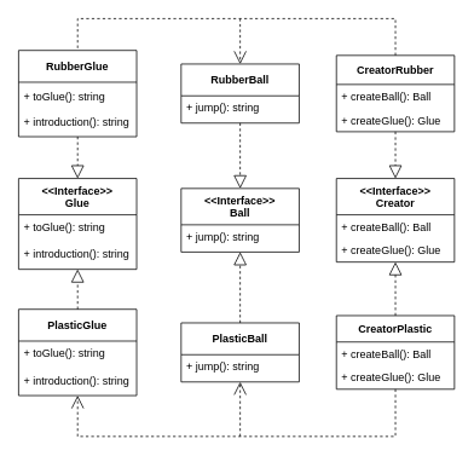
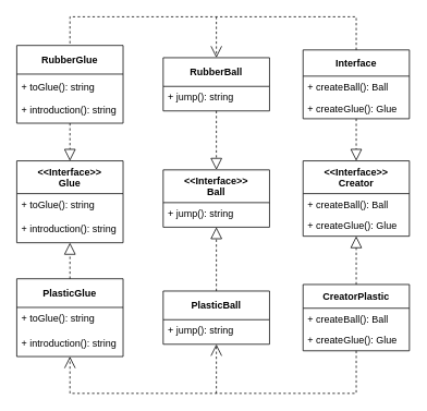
  <mxCell id="0" />
  <mxCell id="1" parent="0" />
  <mxCell id="2" value="&lt;&lt;Interface&gt;&gt;&#10;Ball" style="swimlane;fontStyle=1;align=center;verticalAlign=top;childLayout=stackLayout;horizontal=1;startSize=40;horizontalStack=0;resizeParent=1;resizeParentMax=0;resizeLast=0;collapsible=1;marginBottom=0;fontColor=#000000;" parent="1" vertex="1"><mxGeometry x="199" y="207" width="130" height="70" as="geometry" /></mxCell>
  <mxCell id="3" value="+ jump(): string" style="text;strokeColor=none;fillColor=none;align=left;verticalAlign=top;spacingLeft=4;spacingRight=4;overflow=hidden;rotatable=0;points=[[0,0.5],[1,0.5]];portConstraint=eastwest;" parent="2" vertex="1"><mxGeometry y="40" width="130" height="30" as="geometry" /></mxCell>
  <mxCell id="4" value="Use" style="endArrow=open;endSize=12;dashed=1;rounded=0;fontColor=#000000;textOpacity=0;" parent="1" source="11" target="24" edge="1"><mxGeometry x="0.007" y="-74" width="160" relative="1" as="geometry"><mxPoint x="-30" y="602" as="sourcePoint" /><mxPoint x="178" y="602.571" as="targetPoint" /><Array as="points"><mxPoint x="435" y="480" /><mxPoint x="85" y="480" /></Array><mxPoint as="offset" /></mxGeometry></mxCell>
  <mxCell id="5" value="&lt;&lt;Interface&gt;&gt;&#10;Creator" style="swimlane;fontStyle=1;childLayout=stackLayout;horizontal=1;startSize=40;fillColor=none;horizontalStack=0;resizeParent=1;resizeParentMax=0;resizeLast=0;collapsible=1;marginBottom=0;" parent="1" vertex="1"><mxGeometry x="370" y="196" width="130" height="92" as="geometry" /></mxCell>
  <mxCell id="6" value="+ createBall(): Ball" style="text;strokeColor=none;fillColor=none;align=left;verticalAlign=top;spacingLeft=4;spacingRight=4;overflow=hidden;rotatable=0;points=[[0,0.5],[1,0.5]];portConstraint=eastwest;" parent="5" vertex="1"><mxGeometry y="40" width="130" height="26" as="geometry" /></mxCell>
  <mxCell id="7" value="+ createGlue(): Glue" style="text;strokeColor=none;fillColor=none;align=left;verticalAlign=top;spacingLeft=4;spacingRight=4;overflow=hidden;rotatable=0;points=[[0,0.5],[1,0.5]];portConstraint=eastwest;" parent="5" vertex="1"><mxGeometry y="66" width="130" height="26" as="geometry" /></mxCell>
- <mxCell id="8" value="CreatorRubber" style="swimlane;fontStyle=1;childLayout=stackLayout;horizontal=1;startSize=32;fillColor=none;horizontalStack=0;resizeParent=1;resizeParentMax=0;resizeLast=0;collapsible=1;marginBottom=0;" parent="1" vertex="1"><mxGeometry x="370" y="60.5" width="130" height="84" as="geometry" /></mxCell>
+ <mxCell id="8" value="Interface" style="swimlane;fontStyle=1;childLayout=stackLayout;horizontal=1;startSize=32;fillColor=none;horizontalStack=0;resizeParent=1;resizeParentMax=0;resizeLast=0;collapsible=1;marginBottom=0;" parent="1" vertex="1"><mxGeometry x="370" y="60.5" width="130" height="84" as="geometry" /></mxCell>
  <mxCell id="9" value="+ createBall(): Ball" style="text;strokeColor=none;fillColor=none;align=left;verticalAlign=top;spacingLeft=4;spacingRight=4;overflow=hidden;rotatable=0;points=[[0,0.5],[1,0.5]];portConstraint=eastwest;" parent="8" vertex="1"><mxGeometry y="32" width="130" height="26" as="geometry" /></mxCell>
  <mxCell id="10" value="+ createGlue(): Glue" style="text;strokeColor=none;fillColor=none;align=left;verticalAlign=top;spacingLeft=4;spacingRight=4;overflow=hidden;rotatable=0;points=[[0,0.5],[1,0.5]];portConstraint=eastwest;" parent="8" vertex="1"><mxGeometry y="58" width="130" height="26" as="geometry" /></mxCell>
  <mxCell id="11" value="CreatorPlastic" style="swimlane;fontStyle=1;childLayout=stackLayout;horizontal=1;startSize=29;fillColor=none;horizontalStack=0;resizeParent=1;resizeParentMax=0;resizeLast=0;collapsible=1;marginBottom=0;" parent="1" vertex="1"><mxGeometry x="370" y="347" width="130" height="81" as="geometry" /></mxCell>
  <mxCell id="12" value="+ createBall(): Ball" style="text;strokeColor=none;fillColor=none;align=left;verticalAlign=top;spacingLeft=4;spacingRight=4;overflow=hidden;rotatable=0;points=[[0,0.5],[1,0.5]];portConstraint=eastwest;" parent="11" vertex="1"><mxGeometry y="29" width="130" height="26" as="geometry" /></mxCell>
  <mxCell id="13" value="+ createGlue(): Glue" style="text;strokeColor=none;fillColor=none;align=left;verticalAlign=top;spacingLeft=4;spacingRight=4;overflow=hidden;rotatable=0;points=[[0,0.5],[1,0.5]];portConstraint=eastwest;" parent="11" vertex="1"><mxGeometry y="55" width="130" height="26" as="geometry" /></mxCell>
  <mxCell id="14" value="&lt;&lt;Interface&gt;&gt;&#10;Glue" style="swimlane;fontStyle=1;align=center;verticalAlign=top;childLayout=stackLayout;horizontal=1;startSize=40;horizontalStack=0;resizeParent=1;resizeParentMax=0;resizeLast=0;collapsible=1;marginBottom=0;fontColor=#000000;" parent="1" vertex="1"><mxGeometry x="20" y="196" width="130" height="100" as="geometry" /></mxCell>
  <mxCell id="15" value="+ toGlue(): string" style="text;strokeColor=none;fillColor=none;align=left;verticalAlign=top;spacingLeft=4;spacingRight=4;overflow=hidden;rotatable=0;points=[[0,0.5],[1,0.5]];portConstraint=eastwest;" parent="14" vertex="1"><mxGeometry y="40" width="130" height="30" as="geometry" /></mxCell>
  <mxCell id="16" value="+ introduction(): string" style="text;strokeColor=none;fillColor=none;align=left;verticalAlign=top;spacingLeft=4;spacingRight=4;overflow=hidden;rotatable=0;points=[[0,0.5],[1,0.5]];portConstraint=eastwest;" parent="14" vertex="1"><mxGeometry y="70" width="130" height="30" as="geometry" /></mxCell>
  <mxCell id="17" value="RubberGlue" style="swimlane;fontStyle=1;align=center;verticalAlign=middle;childLayout=stackLayout;horizontal=1;startSize=35;horizontalStack=0;resizeParent=1;resizeParentMax=0;resizeLast=0;collapsible=1;marginBottom=0;fontColor=#000000;" parent="1" vertex="1"><mxGeometry x="20" y="55" width="130" height="95" as="geometry" /></mxCell>
  <mxCell id="18" value="+ toGlue(): string" style="text;strokeColor=none;fillColor=none;align=left;verticalAlign=middle;spacingLeft=4;spacingRight=4;overflow=hidden;rotatable=0;points=[[0,0.5],[1,0.5]];portConstraint=eastwest;" parent="17" vertex="1"><mxGeometry y="35" width="130" height="30" as="geometry" /></mxCell>
  <mxCell id="19" value="+ introduction(): string" style="text;strokeColor=none;fillColor=none;align=left;verticalAlign=top;spacingLeft=4;spacingRight=4;overflow=hidden;rotatable=0;points=[[0,0.5],[1,0.5]];portConstraint=eastwest;" parent="17" vertex="1"><mxGeometry y="65" width="130" height="30" as="geometry" /></mxCell>
  <mxCell id="20" value="RubberBall" style="swimlane;fontStyle=1;align=center;verticalAlign=middle;childLayout=stackLayout;horizontal=1;startSize=35;horizontalStack=0;resizeParent=1;resizeParentMax=0;resizeLast=0;collapsible=1;marginBottom=0;fontColor=#000000;" parent="1" vertex="1"><mxGeometry x="199" y="70" width="130" height="65" as="geometry" /></mxCell>
  <mxCell id="21" value="+ jump(): string" style="text;strokeColor=none;fillColor=none;align=left;verticalAlign=top;spacingLeft=4;spacingRight=4;overflow=hidden;rotatable=0;points=[[0,0.5],[1,0.5]];portConstraint=eastwest;" parent="20" vertex="1"><mxGeometry y="35" width="130" height="30" as="geometry" /></mxCell>
  <mxCell id="22" value="PlasticGlue" style="swimlane;fontStyle=1;align=center;verticalAlign=middle;childLayout=stackLayout;horizontal=1;startSize=35;horizontalStack=0;resizeParent=1;resizeParentMax=0;resizeLast=0;collapsible=1;marginBottom=0;fontColor=#000000;" parent="1" vertex="1"><mxGeometry x="20" y="340" width="130" height="95" as="geometry" /></mxCell>
  <mxCell id="23" value="+ toGlue(): string" style="text;strokeColor=none;fillColor=none;align=left;verticalAlign=top;spacingLeft=4;spacingRight=4;overflow=hidden;rotatable=0;points=[[0,0.5],[1,0.5]];portConstraint=eastwest;" parent="22" vertex="1"><mxGeometry y="35" width="130" height="30" as="geometry" /></mxCell>
  <mxCell id="24" value="+ introduction(): string" style="text;strokeColor=none;fillColor=none;align=left;verticalAlign=top;spacingLeft=4;spacingRight=4;overflow=hidden;rotatable=0;points=[[0,0.5],[1,0.5]];portConstraint=eastwest;" parent="22" vertex="1"><mxGeometry y="65" width="130" height="30" as="geometry" /></mxCell>
  <mxCell id="25" value="PlasticBall" style="swimlane;fontStyle=1;align=center;verticalAlign=middle;childLayout=stackLayout;horizontal=1;startSize=35;horizontalStack=0;resizeParent=1;resizeParentMax=0;resizeLast=0;collapsible=1;marginBottom=0;fontColor=#000000;" parent="1" vertex="1"><mxGeometry x="199" y="355" width="130" height="65" as="geometry" /></mxCell>
  <mxCell id="26" value="+ jump(): string" style="text;strokeColor=none;fillColor=none;align=left;verticalAlign=top;spacingLeft=4;spacingRight=4;overflow=hidden;rotatable=0;points=[[0,0.5],[1,0.5]];portConstraint=eastwest;" parent="25" vertex="1"><mxGeometry y="35" width="130" height="30" as="geometry" /></mxCell>
  <mxCell id="27" value="" style="endArrow=block;dashed=1;endFill=0;endSize=12;html=1;rounded=0;" parent="1" source="19" target="14" edge="1"><mxGeometry width="160" relative="1" as="geometry"><mxPoint x="90" y="150" as="sourcePoint" /><mxPoint x="84.5" y="153" as="targetPoint" /><Array as="points" /></mxGeometry></mxCell>
  <mxCell id="28" value="" style="endArrow=block;dashed=1;endFill=0;endSize=12;html=1;rounded=0;" parent="1" source="25" target="3" edge="1"><mxGeometry width="160" relative="1" as="geometry"><mxPoint x="245" y="202" as="sourcePoint" /><mxPoint x="244.5" y="127" as="targetPoint" /></mxGeometry></mxCell>
  <mxCell id="29" value="" style="endArrow=block;dashed=1;endFill=0;endSize=12;html=1;rounded=0;" parent="1" source="21" target="2" edge="1"><mxGeometry width="160" relative="1" as="geometry"><mxPoint x="244.5" y="306.5" as="sourcePoint" /><mxPoint x="244.5" y="361.5" as="targetPoint" /><Array as="points" /></mxGeometry></mxCell>
  <mxCell id="30" value="" style="endArrow=block;dashed=1;endFill=0;endSize=12;html=1;rounded=0;entryX=0.5;entryY=0;entryDx=0;entryDy=0;" parent="1" source="10" target="5" edge="1"><mxGeometry width="160" relative="1" as="geometry"><mxPoint x="445" y="212" as="sourcePoint" /><mxPoint x="445" y="174" as="targetPoint" /></mxGeometry></mxCell>
  <mxCell id="31" value="" style="endArrow=block;dashed=1;endFill=0;endSize=12;html=1;rounded=0;" parent="1" source="11" target="7" edge="1"><mxGeometry width="160" relative="1" as="geometry"><mxPoint x="470" y="312" as="sourcePoint" /><mxPoint x="605" y="192" as="targetPoint" /></mxGeometry></mxCell>
  <mxCell id="32" value="" style="endArrow=block;dashed=1;endFill=0;endSize=12;html=1;rounded=0;" parent="1" source="22" target="16" edge="1"><mxGeometry width="160" relative="1" as="geometry"><mxPoint x="84.5" y="302" as="sourcePoint" /><mxPoint x="84.5" y="357" as="targetPoint" /><Array as="points" /></mxGeometry></mxCell>
  <mxCell id="33" value="Use" style="endArrow=open;endSize=12;dashed=1;rounded=0;fontColor=#000000;textOpacity=0;" parent="1" target="26" edge="1"><mxGeometry x="-0.022" y="-75" width="160" relative="1" as="geometry"><mxPoint x="264" y="480" as="sourcePoint" /><mxPoint x="95" y="387" as="targetPoint" /><Array as="points" /><mxPoint as="offset" /></mxGeometry></mxCell>
  <mxCell id="34" value="Use" style="endArrow=none;endSize=12;dashed=1;rounded=0;fontColor=#000000;textOpacity=0;exitX=0.5;exitY=0;exitDx=0;exitDy=0;" parent="1" source="8" target="17" edge="1"><mxGeometry x="-0.264" y="27" width="160" relative="1" as="geometry"><mxPoint x="379.74" y="431.946" as="sourcePoint" /><mxPoint x="90" y="50" as="targetPoint" /><Array as="points"><mxPoint x="435" y="20" /><mxPoint x="85" y="20" /></Array><mxPoint as="offset" /></mxGeometry></mxCell>
  <mxCell id="35" value="Use" style="endArrow=open;endSize=12;dashed=1;rounded=0;fontColor=#000000;textOpacity=0;" parent="1" target="20" edge="1"><mxGeometry x="0.007" y="-74" width="160" relative="1" as="geometry"><mxPoint x="264" y="20" as="sourcePoint" /><mxPoint x="255" y="387" as="targetPoint" /><Array as="points" /><mxPoint as="offset" /></mxGeometry></mxCell>
